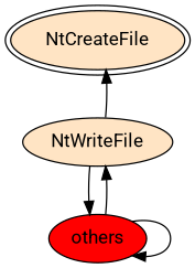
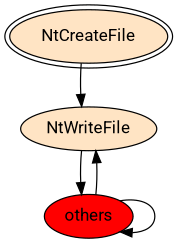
  digraph {
    fontname=Roboto
    node [fillcolor=bisque style=filled fontname=Roboto]
    edge [fontname=Roboto]
    n1 [label=NtCreateFile peripheries=2]
    n2 [label=NtWriteFile]
    n3 [fillcolor=red label=others]
-   n2 -> n1
+   n1 -> n2
    n2 -> n3
    n3 -> n2
    n3 -> n3
  }
